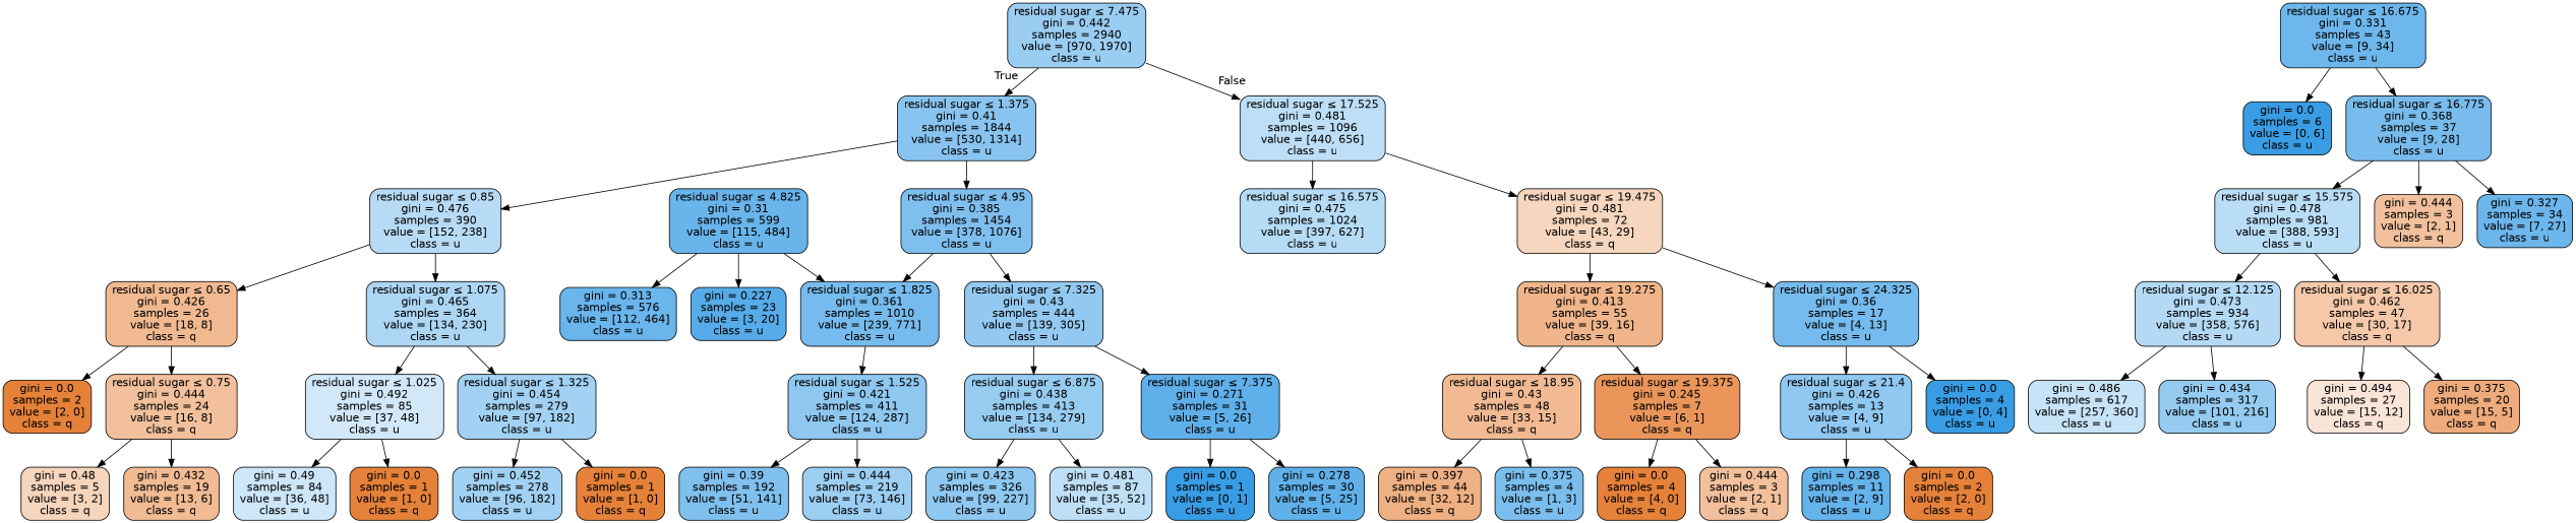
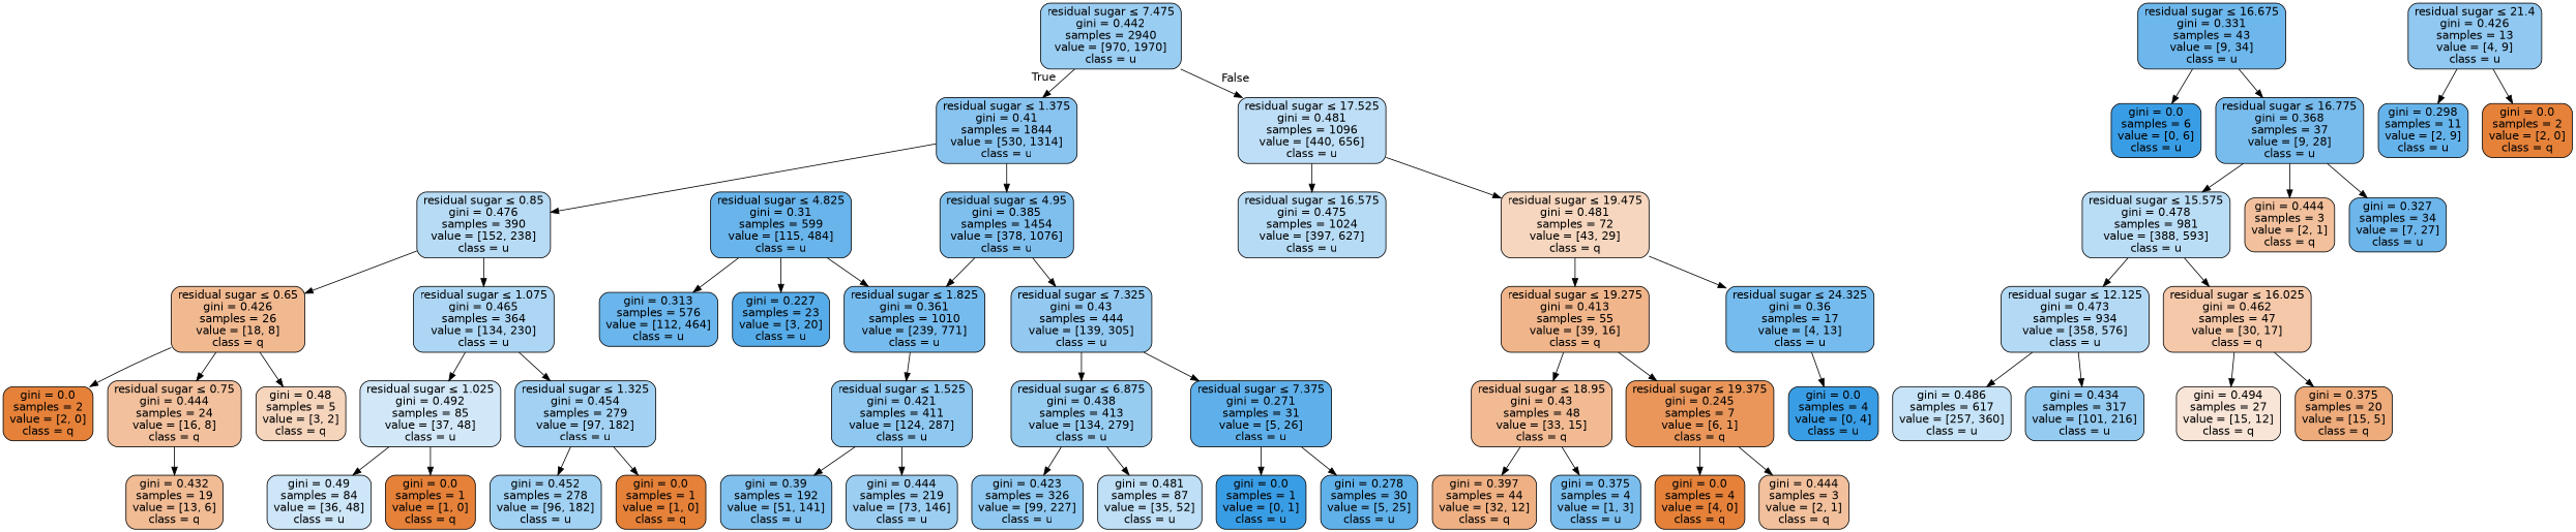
  digraph {
    node [color=black fillcolor="#e58139ff" fontname=helvetica shape=box style="filled, rounded"]
    edge [fontname=helvetica]
    n1 [fillcolor="#399de581" label=<residual sugar &le; 7.475<br/>gini = 0.442<br/>samples = 2940<br/>value = [970, 1970]<br/>class = u>]
    n2 [fillcolor="#399de598" label=<residual sugar &le; 1.375<br/>gini = 0.41<br/>samples = 1844<br/>value = [530, 1314]<br/>class = u>]
    n3 [fillcolor="#399de554" label=<residual sugar &le; 17.525<br/>gini = 0.481<br/>samples = 1096<br/>value = [440, 656]<br/>class = u>]
    n4 [fillcolor="#399de55c" label=<residual sugar &le; 0.85<br/>gini = 0.476<br/>samples = 390<br/>value = [152, 238]<br/>class = u>]
    n5 [fillcolor="#399de5a5" label=<residual sugar &le; 4.95<br/>gini = 0.385<br/>samples = 1454<br/>value = [378, 1076]<br/>class = u>]
    n6 [fillcolor="#399de55e" label=<residual sugar &le; 16.575<br/>gini = 0.475<br/>samples = 1024<br/>value = [397, 627]<br/>class = u>]
    n7 [fillcolor="#e5813953" label=<residual sugar &le; 19.475<br/>gini = 0.481<br/>samples = 72<br/>value = [43, 29]<br/>class = q>]
    n8 [fillcolor="#e581398e" label=<residual sugar &le; 0.65<br/>gini = 0.426<br/>samples = 26<br/>value = [18, 8]<br/>class = q>]
    n9 [fillcolor="#399de56a" label=<residual sugar &le; 1.075<br/>gini = 0.465<br/>samples = 364<br/>value = [134, 230]<br/>class = u>]
    n10 [fillcolor="#399de5b0" label=<residual sugar &le; 1.825<br/>gini = 0.361<br/>samples = 1010<br/>value = [239, 771]<br/>class = u>]
    n11 [fillcolor="#399de58b" label=<residual sugar &le; 7.325<br/>gini = 0.43<br/>samples = 444<br/>value = [139, 305]<br/>class = u>]
    n12 [label=<gini = 0.0<br/>samples = 2<br/>value = [2, 0]<br/>class = q>]
    n13 [fillcolor="#e581397f" label=<residual sugar &le; 0.75<br/>gini = 0.444<br/>samples = 24<br/>value = [16, 8]<br/>class = q>]
    n14 [fillcolor="#399de53a" label=<residual sugar &le; 1.025<br/>gini = 0.492<br/>samples = 85<br/>value = [37, 48]<br/>class = u>]
    n15 [fillcolor="#399de577" label=<residual sugar &le; 1.325<br/>gini = 0.454<br/>samples = 279<br/>value = [97, 182]<br/>class = u>]
    n16 [fillcolor="#e5813955" label=<gini = 0.48<br/>samples = 5<br/>value = [3, 2]<br/>class = q>]
    n17 [fillcolor="#e5813989" label=<gini = 0.432<br/>samples = 19<br/>value = [13, 6]<br/>class = q>]
    n18 [fillcolor="#399de540" label=<gini = 0.49<br/>samples = 84<br/>value = [36, 48]<br/>class = u>]
    n19 [label=<gini = 0.0<br/>samples = 1<br/>value = [1, 0]<br/>class = q>]
    n20 [fillcolor="#399de578" label=<gini = 0.452<br/>samples = 278<br/>value = [96, 182]<br/>class = u>]
    n21 [label=<gini = 0.0<br/>samples = 1<br/>value = [1, 0]<br/>class = q>]
    n22 [fillcolor="#399de591" label=<residual sugar &le; 1.525<br/>gini = 0.421<br/>samples = 411<br/>value = [124, 287]<br/>class = u>]
    n23 [fillcolor="#399de585" label=<residual sugar &le; 6.875<br/>gini = 0.438<br/>samples = 413<br/>value = [134, 279]<br/>class = u>]
    n24 [fillcolor="#399de5ce" label=<residual sugar &le; 7.375<br/>gini = 0.271<br/>samples = 31<br/>value = [5, 26]<br/>class = u>]
    n25 [fillcolor="#399de5a3" label=<gini = 0.39<br/>samples = 192<br/>value = [51, 141]<br/>class = u>]
    n26 [fillcolor="#399de57f" label=<gini = 0.444<br/>samples = 219<br/>value = [73, 146]<br/>class = u>]
    n27 [fillcolor="#399de5c2" label=<residual sugar &le; 4.825<br/>gini = 0.31<br/>samples = 599<br/>value = [115, 484]<br/>class = u>]
    n28 [fillcolor="#399de5c1" label=<gini = 0.313<br/>samples = 576<br/>value = [112, 464]<br/>class = u>]
    n29 [fillcolor="#399de5d9" label=<gini = 0.227<br/>samples = 23<br/>value = [3, 20]<br/>class = u>]
    n30 [fillcolor="#399de590" label=<gini = 0.423<br/>samples = 326<br/>value = [99, 227]<br/>class = u>]
    n31 [fillcolor="#399de553" label=<gini = 0.481<br/>samples = 87<br/>value = [35, 52]<br/>class = u>]
    n32 [fillcolor="#399de5ff" label=<gini = 0.0<br/>samples = 1<br/>value = [0, 1]<br/>class = u>]
    n33 [fillcolor="#399de5cc" label=<gini = 0.278<br/>samples = 30<br/>value = [5, 25]<br/>class = u>]
    n34 [fillcolor="#e5813996" label=<residual sugar &le; 19.275<br/>gini = 0.413<br/>samples = 55<br/>value = [39, 16]<br/>class = q>]
    n35 [fillcolor="#399de5b1" label=<residual sugar &le; 24.325<br/>gini = 0.36<br/>samples = 17<br/>value = [4, 13]<br/>class = u>]
    n36 [fillcolor="#399de558" label=<residual sugar &le; 15.575<br/>gini = 0.478<br/>samples = 981<br/>value = [388, 593]<br/>class = u>]
    n37 [fillcolor="#399de561" label=<residual sugar &le; 12.125<br/>gini = 0.473<br/>samples = 934<br/>value = [358, 576]<br/>class = u>]
    n38 [fillcolor="#e581396e" label=<residual sugar &le; 16.025<br/>gini = 0.462<br/>samples = 47<br/>value = [30, 17]<br/>class = q>]
    n39 [fillcolor="#399de5bb" label=<residual sugar &le; 16.675<br/>gini = 0.331<br/>samples = 43<br/>value = [9, 34]<br/>class = u>]
    n40 [fillcolor="#399de5ff" label=<gini = 0.0<br/>samples = 6<br/>value = [0, 6]<br/>class = u>]
    n41 [fillcolor="#399de5ad" label=<residual sugar &le; 16.775<br/>gini = 0.368<br/>samples = 37<br/>value = [9, 28]<br/>class = u>]
    n42 [fillcolor="#399de549" label=<gini = 0.486<br/>samples = 617<br/>value = [257, 360]<br/>class = u>]
    n43 [fillcolor="#399de588" label=<gini = 0.434<br/>samples = 317<br/>value = [101, 216]<br/>class = u>]
    n44 [fillcolor="#e5813933" label=<gini = 0.494<br/>samples = 27<br/>value = [15, 12]<br/>class = q>]
    n45 [fillcolor="#e58139aa" label=<gini = 0.375<br/>samples = 20<br/>value = [15, 5]<br/>class = q>]
    n46 [fillcolor="#e581397f" label=<gini = 0.444<br/>samples = 3<br/>value = [2, 1]<br/>class = q>]
    n47 [fillcolor="#399de5bd" label=<gini = 0.327<br/>samples = 34<br/>value = [7, 27]<br/>class = u>]
    n48 [fillcolor="#e581398b" label=<residual sugar &le; 18.95<br/>gini = 0.43<br/>samples = 48<br/>value = [33, 15]<br/>class = q>]
    n49 [fillcolor="#e58139d4" label=<residual sugar &le; 19.375<br/>gini = 0.245<br/>samples = 7<br/>value = [6, 1]<br/>class = q>]
    n50 [fillcolor="#399de58e" label=<residual sugar &le; 21.4<br/>gini = 0.426<br/>samples = 13<br/>value = [4, 9]<br/>class = u>]
    n51 [fillcolor="#399de5ff" label=<gini = 0.0<br/>samples = 4<br/>value = [0, 4]<br/>class = u>]
    n52 [fillcolor="#e581399f" label=<gini = 0.397<br/>samples = 44<br/>value = [32, 12]<br/>class = q>]
    n53 [fillcolor="#399de5aa" label=<gini = 0.375<br/>samples = 4<br/>value = [1, 3]<br/>class = u>]
    n54 [label=<gini = 0.0<br/>samples = 4<br/>value = [4, 0]<br/>class = q>]
    n55 [fillcolor="#e581397f" label=<gini = 0.444<br/>samples = 3<br/>value = [2, 1]<br/>class = q>]
    n56 [fillcolor="#399de5c6" label=<gini = 0.298<br/>samples = 11<br/>value = [2, 9]<br/>class = u>]
    n57 [label=<gini = 0.0<br/>samples = 2<br/>value = [2, 0]<br/>class = q>]
    n1 -> n2 [headlabel=True labelangle=45 labeldistance=2.5]
    n1 -> n3 [headlabel=False labelangle=-45 labeldistance=2.5]
    n2 -> n4
    n2 -> n5
    n3 -> n6
    n3 -> n7
    n4 -> n8
    n4 -> n9
    n5 -> n10
    n5 -> n11
    n7 -> n34
    n7 -> n35
    n8 -> n12
    n8 -> n13
    n9 -> n14
    n9 -> n15
    n10 -> n22
    n11 -> n23
    n11 -> n24
-   n13 -> n16
+   n8 -> n16
    n13 -> n17
    n14 -> n18
    n14 -> n19
    n15 -> n20
    n15 -> n21
    n22 -> n25
    n22 -> n26
    n23 -> n30
    n23 -> n31
    n24 -> n32
    n24 -> n33
    n27 -> n10
    n27 -> n28
    n27 -> n29
    n34 -> n48
    n34 -> n49
-   n35 -> n50
    n35 -> n51
    n36 -> n37
    n36 -> n38
    n37 -> n42
    n37 -> n43
    n38 -> n44
    n38 -> n45
    n39 -> n40
    n39 -> n41
    n41 -> n36
    n41 -> n46
    n41 -> n47
    n48 -> n52
    n48 -> n53
    n49 -> n54
    n49 -> n55
    n50 -> n56
    n50 -> n57
  }
